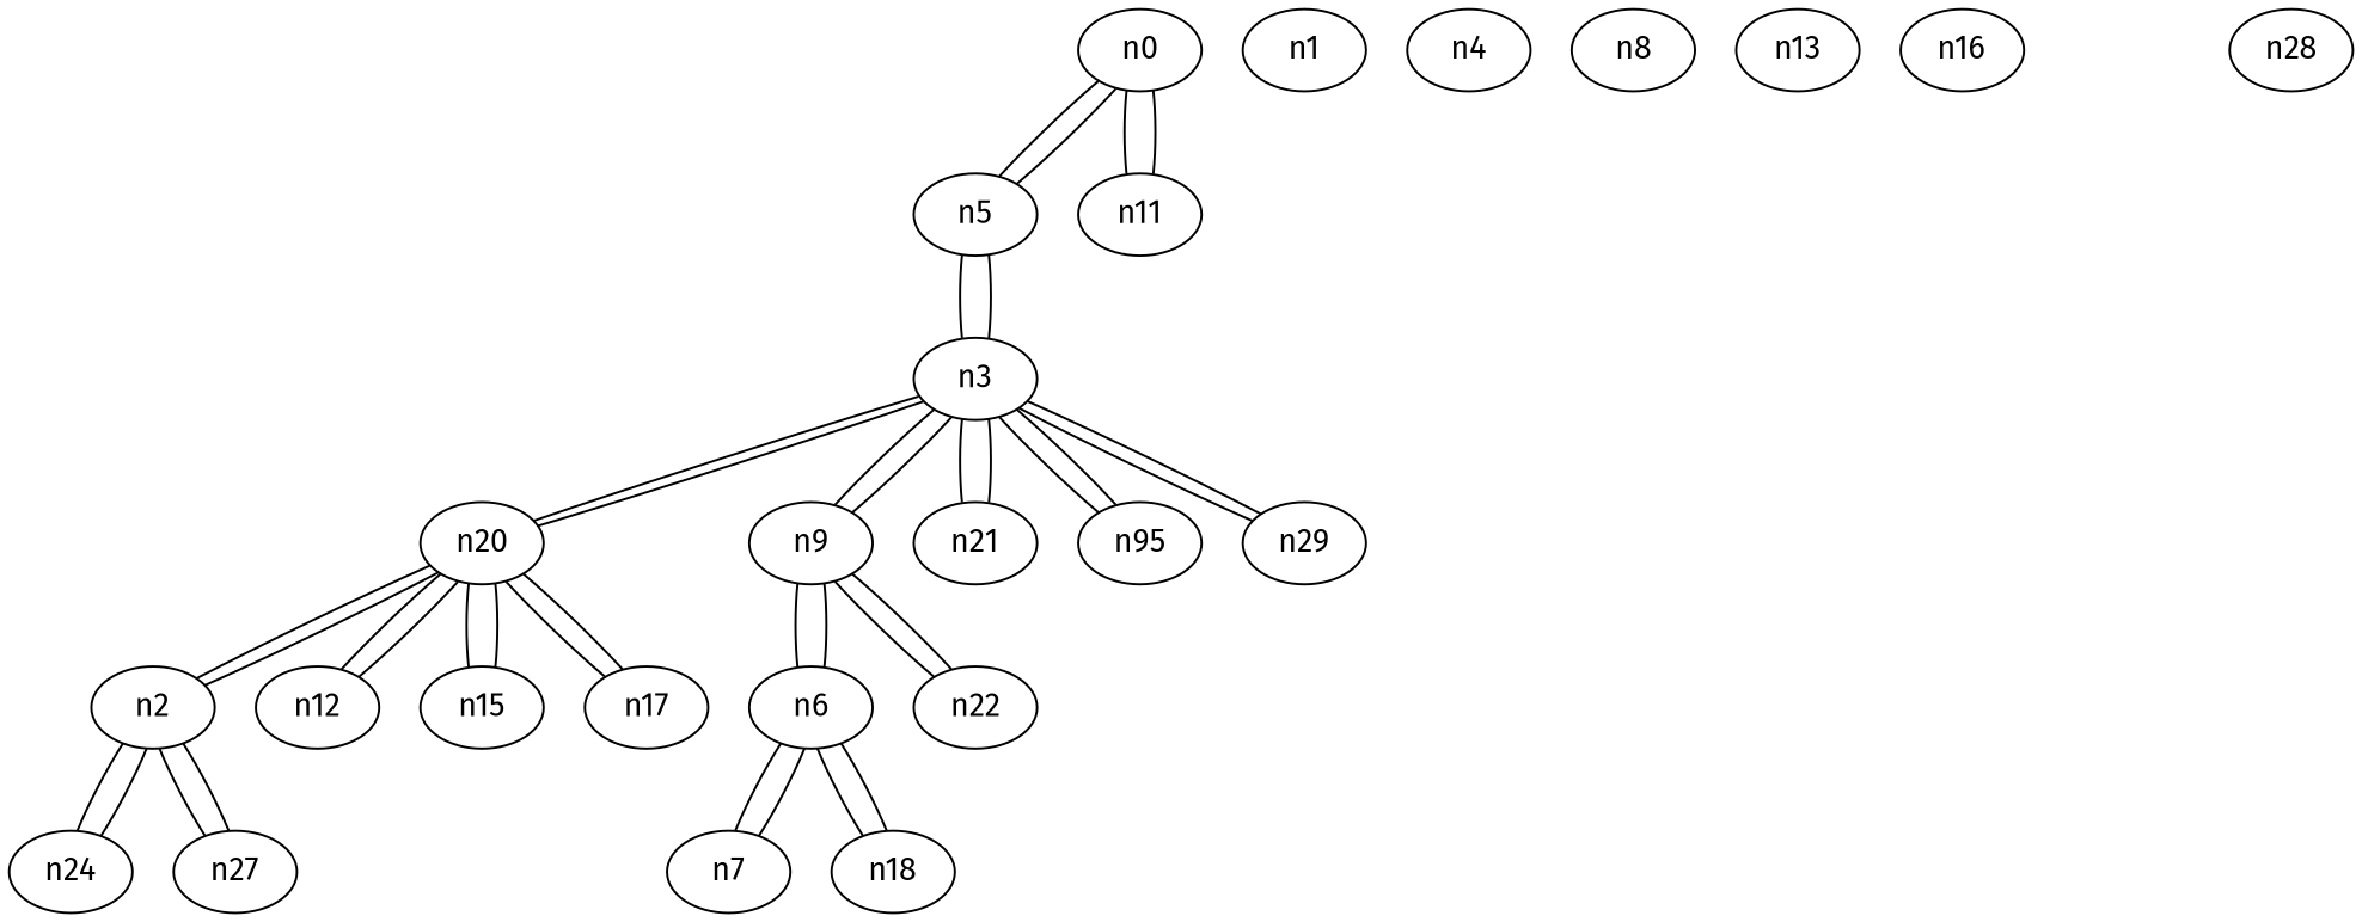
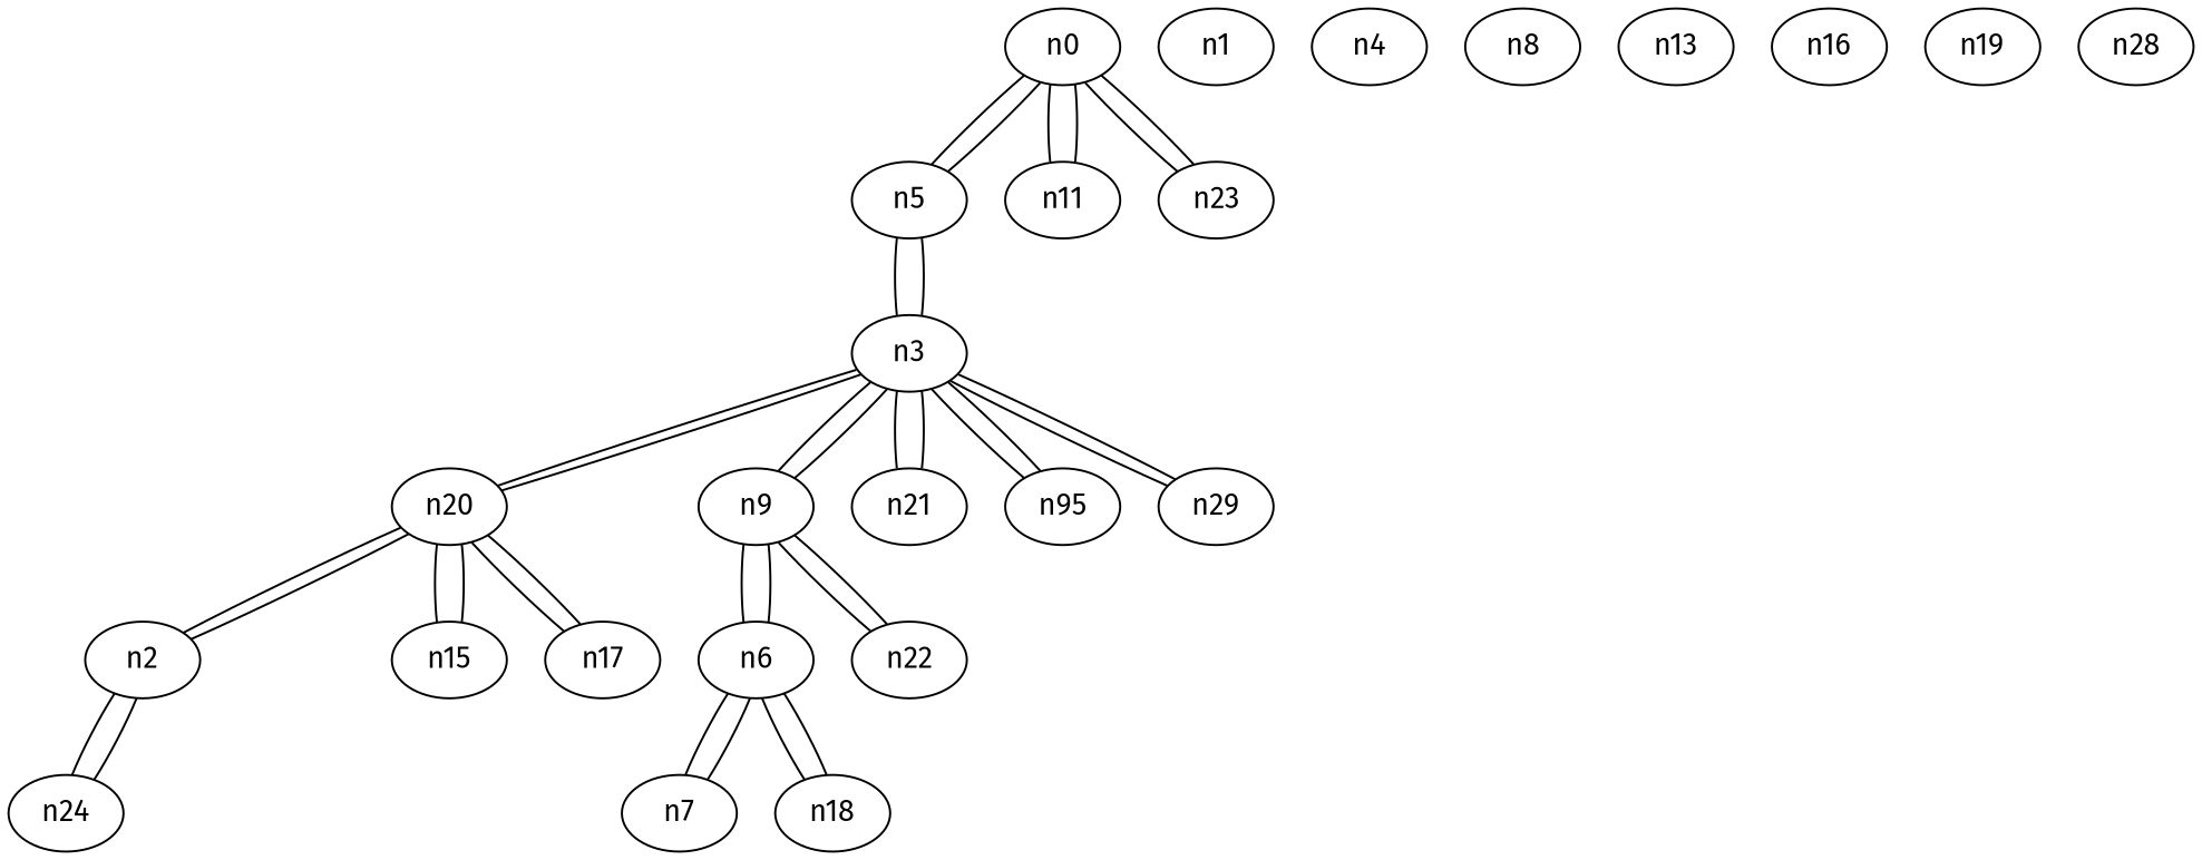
  graph {
    fontname="Fira Sans"
    node [fontname="Fira Sans"]
    edge [fontname="Fira Sans"]
    n0
    n5
    n11
+   n23
    n3
    n1
    n2
    n20
    n24
-   n27
-   n12
    n15
    n17
    n9
    n21
    n25 [label=n95]
    n29
    n6
    n22
    n4
    n7
    n18
    n8
    n13
    n16
+   n19
    n28
    n0 -- n5
    n0 -- n11
+   n0 -- n23
    n5 -- n0
    n5 -- n3
    n11 -- n0
+   n23 -- n0
    n3 -- n5
    n3 -- n20
    n3 -- n9
    n3 -- n21
    n3 -- n25
    n3 -- n29
    n2 -- n20
    n2 -- n24
-   n2 -- n27
    n20 -- n3
    n20 -- n2
-   n20 -- n12
    n20 -- n15
    n20 -- n17
    n24 -- n2
-   n27 -- n2
-   n12 -- n20
    n15 -- n20
    n17 -- n20
    n9 -- n3
    n9 -- n6
    n9 -- n22
    n21 -- n3
    n25 -- n3
    n29 -- n3
    n6 -- n9
    n6 -- n7
    n6 -- n18
    n22 -- n9
    n7 -- n6
    n18 -- n6
  }
